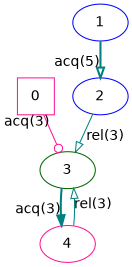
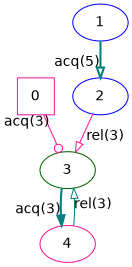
  digraph {
    fontname="DejaVu Sans"
    node [color=deeppink fontname="DejaVu Sans"]
    edge [arrowhead=onormal color=teal fontname="DejaVu Sans" style=solid xlabel="acq(3)"]
    0 [shape=square]
    3 [color=darkgreen]
    1 [color=blue]
    2 [color=blue]
    4
    0 -> 3 [arrowhead=odot color=deeppink]
    3 -> 4 [arrowhead=normal style=bold]
    1 -> 2 [style=bold xlabel="acq(5)"]
-   2 -> 3 [xlabel="rel(3)"]
+   2 -> 3 [color=deeppink xlabel="rel(3)"]
    4 -> 3 [xlabel="rel(3)"]
  }
